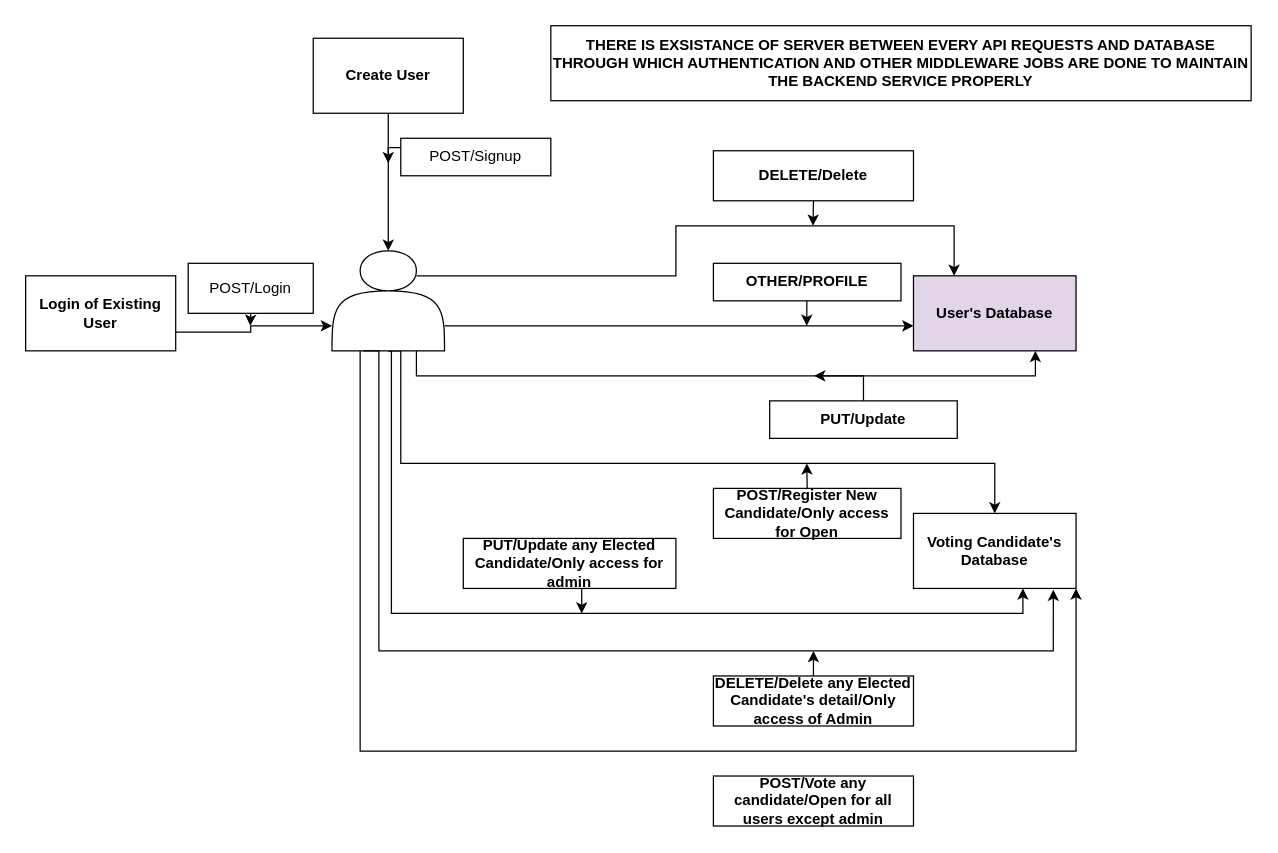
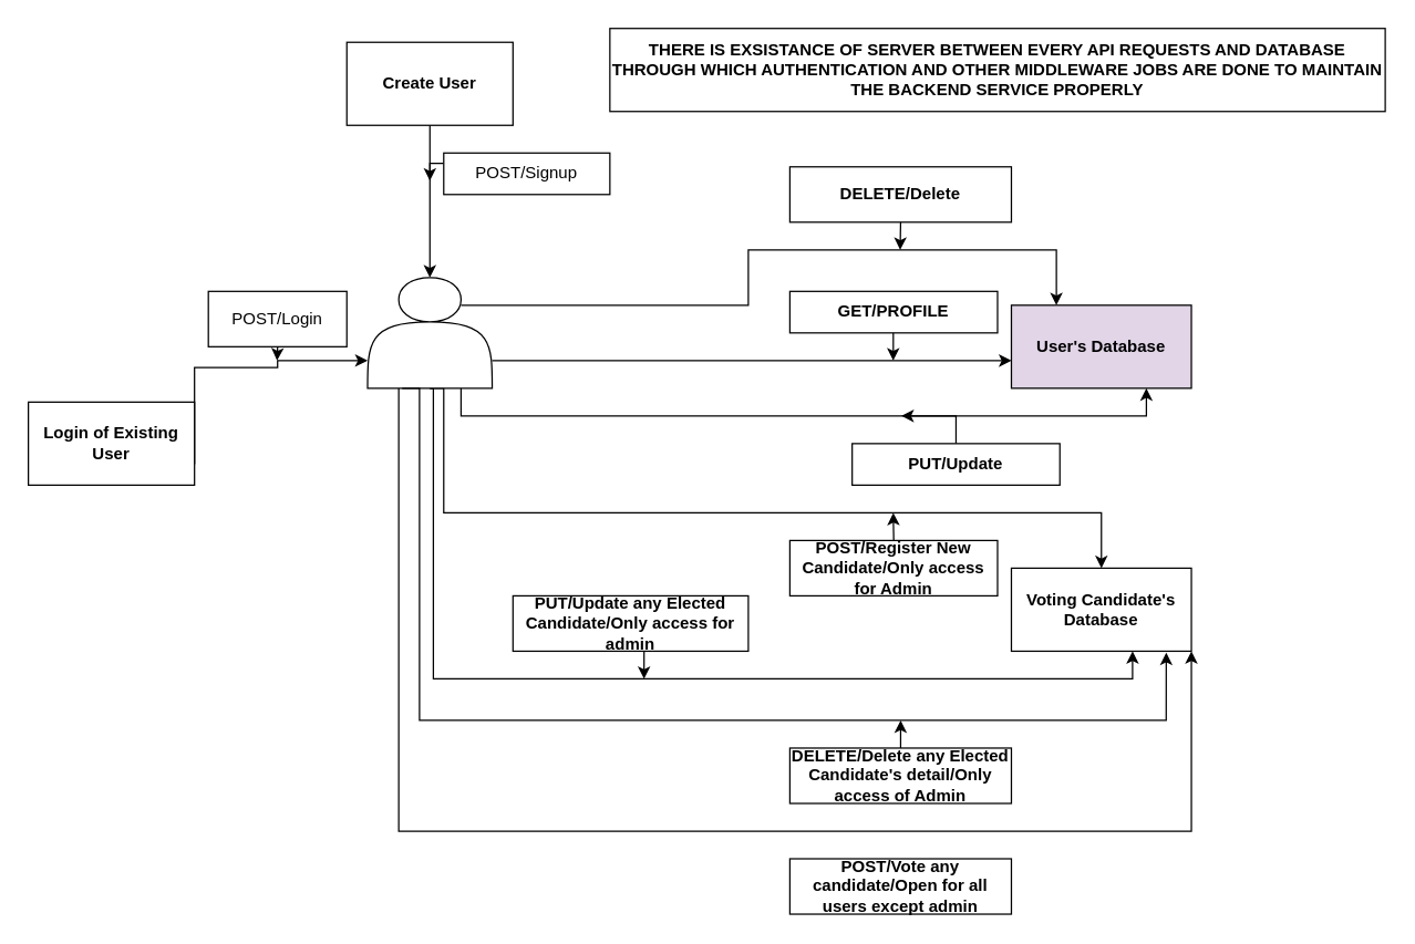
  <mxCell id="0" />
  <mxCell id="1" parent="0" />
  <mxCell id="2" style="edgeStyle=orthogonalEdgeStyle;rounded=0;orthogonalLoop=1;jettySize=auto;html=1;exitX=0.5;exitY=1;exitDx=0;exitDy=0;" edge="1" parent="1" source="3"><mxGeometry relative="1" as="geometry"><mxPoint x="310" y="200" as="targetPoint" /></mxGeometry></mxCell>
  <mxCell id="3" value="Create User" style="rounded=0;whiteSpace=wrap;html=1;fontStyle=1;" vertex="1" parent="1"><mxGeometry x="250" y="30" width="120" height="60" as="geometry" /></mxCell>
  <mxCell id="4" style="edgeStyle=orthogonalEdgeStyle;rounded=0;orthogonalLoop=1;jettySize=auto;html=1;exitX=0.75;exitY=1;exitDx=0;exitDy=0;entryX=0.75;entryY=1;entryDx=0;entryDy=0;" edge="1" parent="1" source="9" target="16"><mxGeometry relative="1" as="geometry" /></mxCell>
  <mxCell id="5" style="edgeStyle=orthogonalEdgeStyle;rounded=0;orthogonalLoop=1;jettySize=auto;html=1;exitX=0.75;exitY=0.25;exitDx=0;exitDy=0;exitPerimeter=0;entryX=0.25;entryY=0;entryDx=0;entryDy=0;" edge="1" parent="1" source="9" target="16"><mxGeometry relative="1" as="geometry"><Array as="points"><mxPoint x="540" y="220" /><mxPoint x="540" y="180" /><mxPoint x="763" y="180" /></Array></mxGeometry></mxCell>
  <mxCell id="6" style="edgeStyle=orthogonalEdgeStyle;rounded=0;orthogonalLoop=1;jettySize=auto;html=1;exitX=0.5;exitY=1;exitDx=0;exitDy=0;" edge="1" parent="1" source="9" target="24"><mxGeometry relative="1" as="geometry"><Array as="points"><mxPoint x="320" y="280" /><mxPoint x="320" y="370" /><mxPoint x="795" y="370" /></Array></mxGeometry></mxCell>
  <mxCell id="7" style="edgeStyle=orthogonalEdgeStyle;rounded=0;orthogonalLoop=1;jettySize=auto;html=1;exitX=0.25;exitY=1;exitDx=0;exitDy=0;entryX=0.5;entryY=1;entryDx=0;entryDy=0;" edge="1" parent="1"><mxGeometry relative="1" as="geometry"><mxPoint x="310" y="280" as="sourcePoint" /><mxPoint x="817.5" y="470" as="targetPoint" /><Array as="points"><mxPoint x="312.5" y="280" /><mxPoint x="312.5" y="490" /><mxPoint x="817.5" y="490" /></Array></mxGeometry></mxCell>
  <mxCell id="8" style="edgeStyle=orthogonalEdgeStyle;rounded=0;orthogonalLoop=1;jettySize=auto;html=1;exitX=0.25;exitY=1;exitDx=0;exitDy=0;entryX=1;entryY=1;entryDx=0;entryDy=0;" edge="1" parent="1" source="9" target="24"><mxGeometry relative="1" as="geometry"><Array as="points"><mxPoint x="287" y="600" /><mxPoint x="860" y="600" /></Array></mxGeometry></mxCell>
  <mxCell id="9" value="" style="shape=actor;whiteSpace=wrap;html=1;" vertex="1" parent="1"><mxGeometry x="265" y="200" width="90" height="80" as="geometry" /></mxCell>
  <mxCell id="10" style="edgeStyle=orthogonalEdgeStyle;rounded=0;orthogonalLoop=1;jettySize=auto;html=1;exitX=0;exitY=0.25;exitDx=0;exitDy=0;" edge="1" parent="1" source="11"><mxGeometry relative="1" as="geometry"><mxPoint x="310" y="130" as="targetPoint" /></mxGeometry></mxCell>
  <mxCell id="11" value="POST/Signup" style="whiteSpace=wrap;html=1;" vertex="1" parent="1"><mxGeometry x="320" y="110" width="120" height="30" as="geometry" /></mxCell>
  <mxCell id="12" style="edgeStyle=orthogonalEdgeStyle;rounded=0;orthogonalLoop=1;jettySize=auto;html=1;exitX=1;exitY=0.75;exitDx=0;exitDy=0;entryX=0;entryY=0.75;entryDx=0;entryDy=0;" edge="1" parent="1" source="13" target="9"><mxGeometry relative="1" as="geometry"><mxPoint x="250" y="265" as="targetPoint" /><Array as="points"><mxPoint x="200" y="265" /><mxPoint x="200" y="260" /></Array></mxGeometry></mxCell>
- <mxCell id="13" value="Login of Existing User" style="whiteSpace=wrap;html=1;fontStyle=1;" vertex="1" parent="1"><mxGeometry x="20" y="220" width="120" height="60" as="geometry" /></mxCell>
+ <mxCell id="13" value="Login of Existing User" style="whiteSpace=wrap;html=1;fontStyle=1;" vertex="1" parent="1"><mxGeometry x="20" y="290" width="120" height="60" as="geometry" /></mxCell>
  <mxCell id="14" style="edgeStyle=orthogonalEdgeStyle;rounded=0;orthogonalLoop=1;jettySize=auto;html=1;exitX=0.5;exitY=1;exitDx=0;exitDy=0;" edge="1" parent="1" source="15"><mxGeometry relative="1" as="geometry"><mxPoint x="199.667" y="260" as="targetPoint" /></mxGeometry></mxCell>
  <mxCell id="15" value="POST/Login" style="whiteSpace=wrap;html=1;" vertex="1" parent="1"><mxGeometry x="150" y="210" width="100" height="40" as="geometry" /></mxCell>
  <mxCell id="16" value="User's Database" style="whiteSpace=wrap;html=1;fontStyle=1;fillColor=#e1d5e7;" vertex="1" parent="1"><mxGeometry x="730" y="220" width="130" height="60" as="geometry" /></mxCell>
  <mxCell id="17" style="edgeStyle=orthogonalEdgeStyle;rounded=0;orthogonalLoop=1;jettySize=auto;html=1;exitX=1;exitY=0.75;exitDx=0;exitDy=0;entryX=0;entryY=0.667;entryDx=0;entryDy=0;entryPerimeter=0;" edge="1" parent="1" source="9" target="16"><mxGeometry relative="1" as="geometry" /></mxCell>
  <mxCell id="18" style="edgeStyle=orthogonalEdgeStyle;rounded=0;orthogonalLoop=1;jettySize=auto;html=1;exitX=0.5;exitY=1;exitDx=0;exitDy=0;" edge="1" parent="1" source="19"><mxGeometry relative="1" as="geometry"><mxPoint x="644.667" y="260" as="targetPoint" /><Array as="points"><mxPoint x="645" y="260" /></Array></mxGeometry></mxCell>
- <mxCell id="19" value="OTHER/PROFILE" style="whiteSpace=wrap;html=1;fontStyle=1" vertex="1" parent="1"><mxGeometry x="570" y="210" width="150" height="30" as="geometry" /></mxCell>
+ <mxCell id="19" value="GET/PROFILE" style="whiteSpace=wrap;html=1;fontStyle=1" vertex="1" parent="1"><mxGeometry x="570" y="210" width="150" height="30" as="geometry" /></mxCell>
  <mxCell id="20" style="edgeStyle=orthogonalEdgeStyle;rounded=0;orthogonalLoop=1;jettySize=auto;html=1;exitX=0.5;exitY=0;exitDx=0;exitDy=0;" edge="1" parent="1" source="21"><mxGeometry relative="1" as="geometry"><mxPoint x="650" y="300" as="targetPoint" /></mxGeometry></mxCell>
  <mxCell id="21" value="&lt;b&gt;PUT/Update&lt;/b&gt;" style="whiteSpace=wrap;html=1;" vertex="1" parent="1"><mxGeometry x="615" y="320" width="150" height="30" as="geometry" /></mxCell>
  <mxCell id="22" style="edgeStyle=orthogonalEdgeStyle;rounded=0;orthogonalLoop=1;jettySize=auto;html=1;exitX=0.5;exitY=1;exitDx=0;exitDy=0;" edge="1" parent="1" source="23"><mxGeometry relative="1" as="geometry"><mxPoint x="649.667" y="180" as="targetPoint" /></mxGeometry></mxCell>
  <mxCell id="23" value="&lt;b&gt;DELETE/Delete&lt;/b&gt;" style="whiteSpace=wrap;html=1;" vertex="1" parent="1"><mxGeometry x="570" y="120" width="160" height="40" as="geometry" /></mxCell>
  <mxCell id="24" value="&lt;b&gt;Voting Candidate's Database&lt;/b&gt;" style="whiteSpace=wrap;html=1;" vertex="1" parent="1"><mxGeometry x="730" y="410" width="130" height="60" as="geometry" /></mxCell>
  <mxCell id="25" style="edgeStyle=orthogonalEdgeStyle;rounded=0;orthogonalLoop=1;jettySize=auto;html=1;exitX=0.5;exitY=0;exitDx=0;exitDy=0;" edge="1" parent="1" source="26"><mxGeometry relative="1" as="geometry"><mxPoint x="644.667" y="370" as="targetPoint" /></mxGeometry></mxCell>
- <mxCell id="26" value="POST/Register New Candidate/Only access for Open" style="whiteSpace=wrap;html=1;fontStyle=1" vertex="1" parent="1"><mxGeometry x="570" y="390" width="150" height="40" as="geometry" /></mxCell>
+ <mxCell id="26" value="POST/Register New Candidate/Only access for Admin" style="whiteSpace=wrap;html=1;fontStyle=1" vertex="1" parent="1"><mxGeometry x="570" y="390" width="150" height="40" as="geometry" /></mxCell>
  <mxCell id="27" style="edgeStyle=orthogonalEdgeStyle;rounded=0;orthogonalLoop=1;jettySize=auto;html=1;exitX=0.5;exitY=0;exitDx=0;exitDy=0;" edge="1" parent="1" source="28"><mxGeometry relative="1" as="geometry"><mxPoint x="464.667" y="490" as="targetPoint" /></mxGeometry></mxCell>
  <mxCell id="28" value="PUT/Update any Elected Candidate/Only access for admin" style="whiteSpace=wrap;html=1;direction=west;fontStyle=1" vertex="1" parent="1"><mxGeometry x="370" y="430" width="170" height="40" as="geometry" /></mxCell>
  <mxCell id="29" style="edgeStyle=orthogonalEdgeStyle;rounded=0;orthogonalLoop=1;jettySize=auto;html=1;exitX=0.25;exitY=1;exitDx=0;exitDy=0;entryX=0.841;entryY=1.017;entryDx=0;entryDy=0;entryPerimeter=0;" edge="1" parent="1"><mxGeometry relative="1" as="geometry"><mxPoint x="290" y="280" as="sourcePoint" /><mxPoint x="841.83" y="471.02" as="targetPoint" /><Array as="points"><mxPoint x="302.5" y="280" /><mxPoint x="302.5" y="520" /><mxPoint x="841.5" y="520" /></Array></mxGeometry></mxCell>
  <mxCell id="30" style="edgeStyle=orthogonalEdgeStyle;rounded=0;orthogonalLoop=1;jettySize=auto;html=1;exitX=0.5;exitY=0;exitDx=0;exitDy=0;" edge="1" parent="1" source="31"><mxGeometry relative="1" as="geometry"><mxPoint x="650" y="520" as="targetPoint" /></mxGeometry></mxCell>
  <mxCell id="31" value="&lt;b&gt;DELETE/Delete any Elected Candidate's detail/Only access of Admin&lt;/b&gt;" style="whiteSpace=wrap;html=1;" vertex="1" parent="1"><mxGeometry x="570" y="540" width="160" height="40" as="geometry" /></mxCell>
  <mxCell id="32" value="POST/Vote any candidate/Open for all users except admin" style="whiteSpace=wrap;html=1;fontStyle=1" vertex="1" parent="1"><mxGeometry x="570" y="620" width="160" height="40" as="geometry" /></mxCell>
  <mxCell id="33" value="THERE IS EXSISTANCE OF SERVER BETWEEN EVERY API REQUESTS AND DATABASE THROUGH WHICH AUTHENTICATION AND OTHER MIDDLEWARE JOBS ARE DONE TO MAINTAIN THE BACKEND SERVICE PROPERLY" style="whiteSpace=wrap;html=1;fontStyle=1" vertex="1" parent="1"><mxGeometry x="440" width="560" height="60" as="geometry" y="20" /></mxCell>
